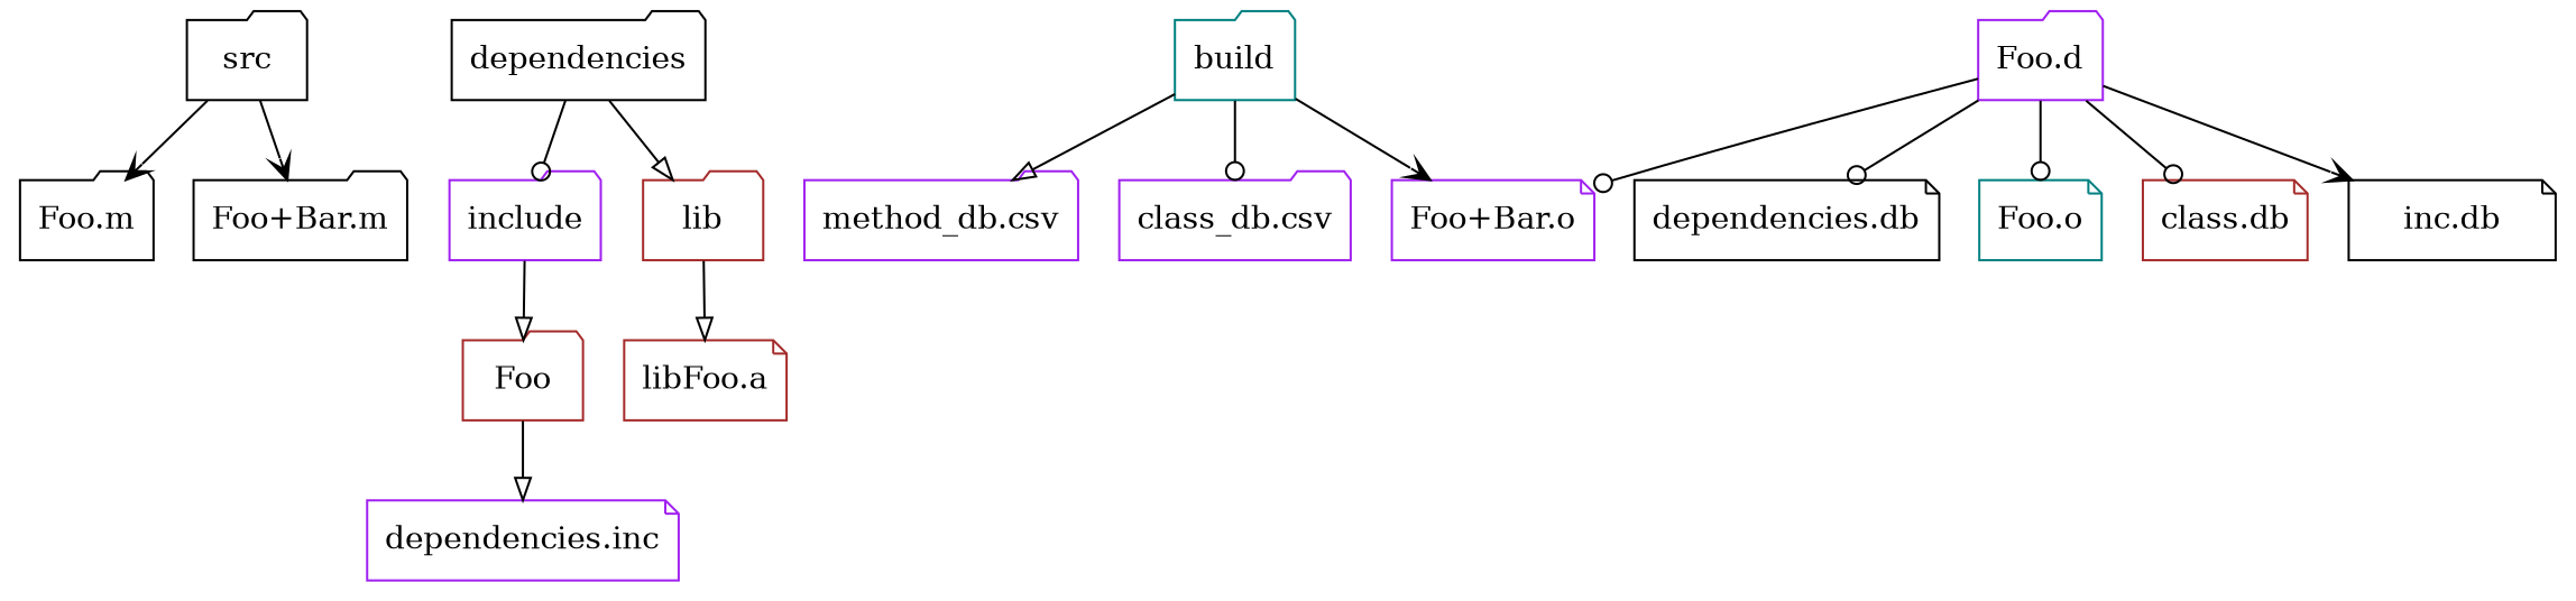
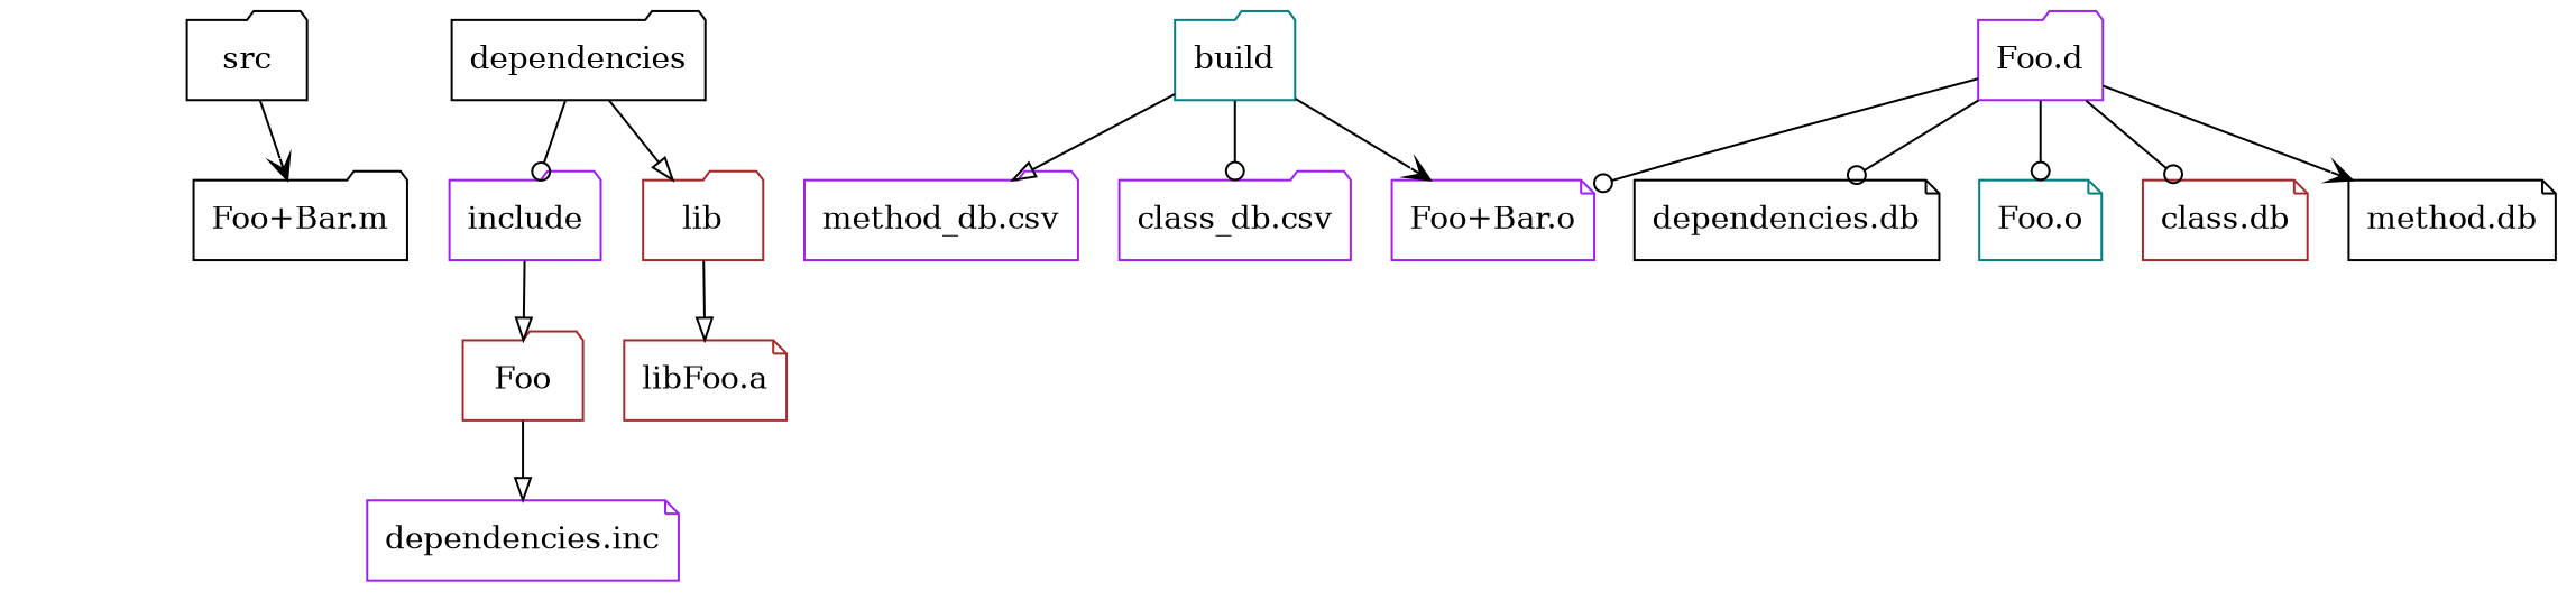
  digraph {
    node [color=black shape=folder]
    edge [arrowhead=odot]
    src
-   "Foo.m"
    "Foo+Bar.m"
    include [color=purple]
    dependencies
    lib [color=brown]
    Foo [color=brown]
    "libFoo.a" [color=brown shape=note]
    "dependencies.inc" [color=purple shape=note]
    build [color=teal]
    "method_db.csv" [color=purple]
    "class_db.csv" [color=purple]
    "Foo+Bar.o" [color=purple shape=note]
    "Foo.d" [color=purple]
    "dependencies.db" [shape=note]
    "Foo.o" [color=teal shape=note]
    "class.db" [color=brown shape=note]
-   "method.db" [shape=note label="inc.db"]
-   src -> "Foo.m" [arrowhead=vee]
+   "method.db" [shape=note]
    src -> "Foo+Bar.m" [arrowhead=vee]
    include -> Foo [arrowhead=onormal]
    dependencies -> include
    dependencies -> lib [arrowhead=onormal]
    lib -> "libFoo.a" [arrowhead=onormal]
    Foo -> "dependencies.inc" [arrowhead=onormal]
    build -> "method_db.csv" [arrowhead=onormal]
    build -> "class_db.csv"
    build -> "Foo+Bar.o" [arrowhead=vee]
    "Foo.d" -> "Foo+Bar.o"
    "Foo.d" -> "dependencies.db"
    "Foo.d" -> "Foo.o"
    "Foo.d" -> "class.db"
    "Foo.d" -> "method.db" [arrowhead=vee]
  }
